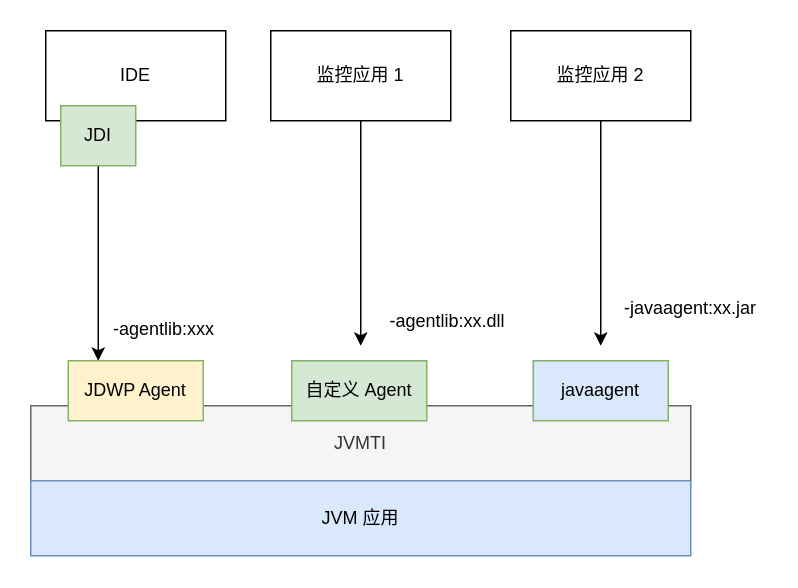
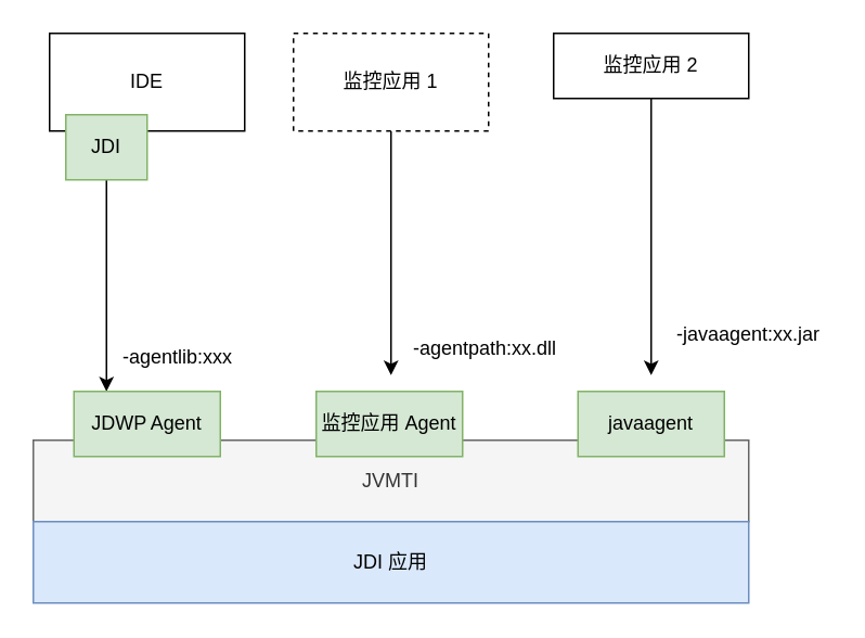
  <mxCell id="0" />
  <mxCell id="1" parent="0" />
  <mxCell id="2" value="JVMTI" style="rounded=0;whiteSpace=wrap;html=1;fillColor=#f5f5f5;fontColor=#333333;strokeColor=#666666;" vertex="1" parent="1"><mxGeometry x="20" y="270" width="440" height="50" as="geometry" /></mxCell>
- <mxCell id="3" value="JVM 应用" style="rounded=0;whiteSpace=wrap;html=1;fillColor=#dae8fc;strokeColor=#6c8ebf;" vertex="1" parent="1"><mxGeometry x="20" y="320" width="440" height="50" as="geometry" /></mxCell>
+ <mxCell id="3" value="JDI 应用" style="rounded=0;whiteSpace=wrap;html=1;fillColor=#dae8fc;strokeColor=#6c8ebf;" vertex="1" parent="1"><mxGeometry x="20" y="320" width="440" height="50" as="geometry" /></mxCell>
  <mxCell id="4" value="IDE" style="rounded=0;whiteSpace=wrap;html=1;" vertex="1" parent="1"><mxGeometry x="30" y="20" width="120" height="60" as="geometry" /></mxCell>
  <mxCell id="5" style="edgeStyle=orthogonalEdgeStyle;rounded=0;orthogonalLoop=1;jettySize=auto;html=1;" edge="1" parent="1" source="6"><mxGeometry relative="1" as="geometry"><mxPoint x="240" y="230" as="targetPoint" /></mxGeometry></mxCell>
- <mxCell id="6" value="监控应用 1" style="rounded=0;whiteSpace=wrap;html=1;" vertex="1" parent="1"><mxGeometry x="180" y="20" width="120" height="60" as="geometry" /></mxCell>
+ <mxCell id="6" value="监控应用 1" style="rounded=0;whiteSpace=wrap;html=1;dashed=1;" vertex="1" parent="1"><mxGeometry x="180" y="20" width="120" height="60" as="geometry" /></mxCell>
  <mxCell id="7" style="edgeStyle=orthogonalEdgeStyle;rounded=0;orthogonalLoop=1;jettySize=auto;html=1;" edge="1" parent="1" source="8"><mxGeometry relative="1" as="geometry"><mxPoint x="400" y="230" as="targetPoint" /></mxGeometry></mxCell>
- <mxCell id="8" value="监控应用 2" style="rounded=0;whiteSpace=wrap;html=1;" vertex="1" parent="1"><mxGeometry x="340" y="20" width="120" height="60" as="geometry" /></mxCell>
+ <mxCell id="8" value="监控应用 2" style="rounded=0;whiteSpace=wrap;html=1;" vertex="1" parent="1"><mxGeometry x="340" y="20" width="120" height="40" as="geometry" /></mxCell>
  <mxCell id="9" style="edgeStyle=orthogonalEdgeStyle;rounded=0;orthogonalLoop=1;jettySize=auto;html=1;" edge="1" parent="1" source="10"><mxGeometry relative="1" as="geometry"><mxPoint x="65" y="240" as="targetPoint" /></mxGeometry></mxCell>
  <mxCell id="10" value="JDI" style="rounded=0;whiteSpace=wrap;html=1;fillColor=#d5e8d4;strokeColor=#82b366;" vertex="1" parent="1"><mxGeometry x="40" y="70" width="50" height="40" as="geometry" /></mxCell>
- <mxCell id="11" value="JDWP Agent" style="rounded=0;whiteSpace=wrap;html=1;fillColor=#fff2cc;strokeColor=#82b366;" vertex="1" parent="1"><mxGeometry x="45" y="240" width="90" height="40" as="geometry" /></mxCell>
+ <mxCell id="11" value="JDWP Agent" style="rounded=0;whiteSpace=wrap;html=1;fillColor=#d5e8d4;strokeColor=#82b366;" vertex="1" parent="1"><mxGeometry x="45" y="240" width="90" height="40" as="geometry" /></mxCell>
  <mxCell id="12" value="-agentlib:xxx" style="text;html=1;align=center;verticalAlign=middle;whiteSpace=wrap;rounded=0;" vertex="1" parent="1"><mxGeometry x="74" y="204" width="70" height="30" as="geometry" /></mxCell>
- <mxCell id="13" value="自定义 Agent" style="rounded=0;whiteSpace=wrap;html=1;fillColor=#d5e8d4;strokeColor=#82b366;" vertex="1" parent="1"><mxGeometry x="194" y="240" width="90" height="40" as="geometry" /></mxCell>
- <mxCell id="14" value="javaagent" style="rounded=0;whiteSpace=wrap;html=1;fillColor=#dae8fc;strokeColor=#82b366;" vertex="1" parent="1"><mxGeometry x="355" y="240" width="90" height="40" as="geometry" /></mxCell>
- <mxCell id="15" value="-agentlib:xx.dll" style="text;html=1;align=center;verticalAlign=middle;whiteSpace=wrap;rounded=0;" vertex="1" parent="1"><mxGeometry x="248" y="199" width="100" height="30" as="geometry" /></mxCell>
+ <mxCell id="13" value="监控应用 Agent" style="rounded=0;whiteSpace=wrap;html=1;fillColor=#d5e8d4;strokeColor=#82b366;" vertex="1" parent="1"><mxGeometry x="194" y="240" width="90" height="40" as="geometry" /></mxCell>
+ <mxCell id="14" value="javaagent" style="rounded=0;whiteSpace=wrap;html=1;fillColor=#d5e8d4;strokeColor=#82b366;" vertex="1" parent="1"><mxGeometry x="355" y="240" width="90" height="40" as="geometry" /></mxCell>
+ <mxCell id="15" value="-agentpath:xx.dll" style="text;html=1;align=center;verticalAlign=middle;whiteSpace=wrap;rounded=0;" vertex="1" parent="1"><mxGeometry x="248" y="199" width="100" height="30" as="geometry" /></mxCell>
  <mxCell id="16" value="-javaagent:xx.jar" style="text;html=1;align=center;verticalAlign=middle;whiteSpace=wrap;rounded=0;" vertex="1" parent="1"><mxGeometry x="410" y="190" width="100" height="30" as="geometry" /></mxCell>
